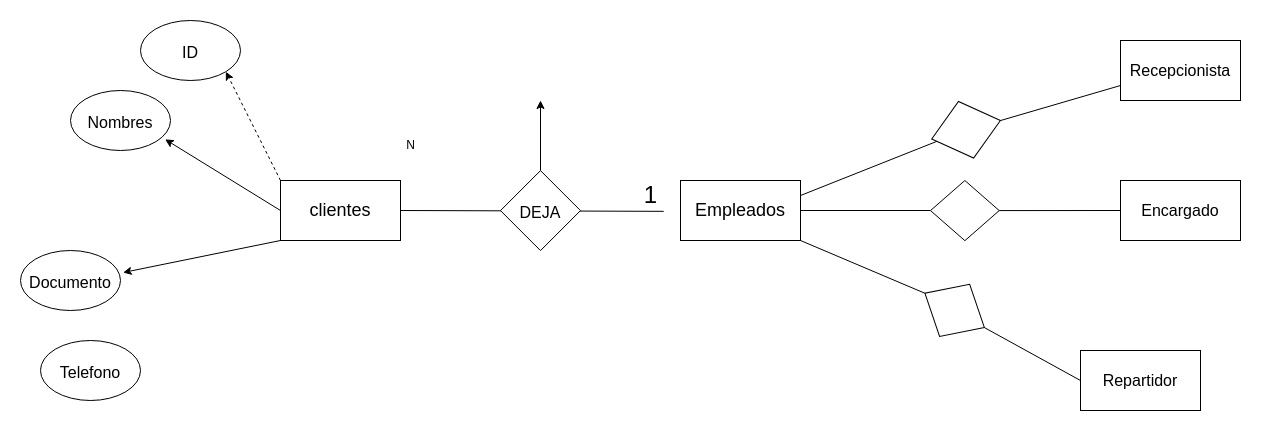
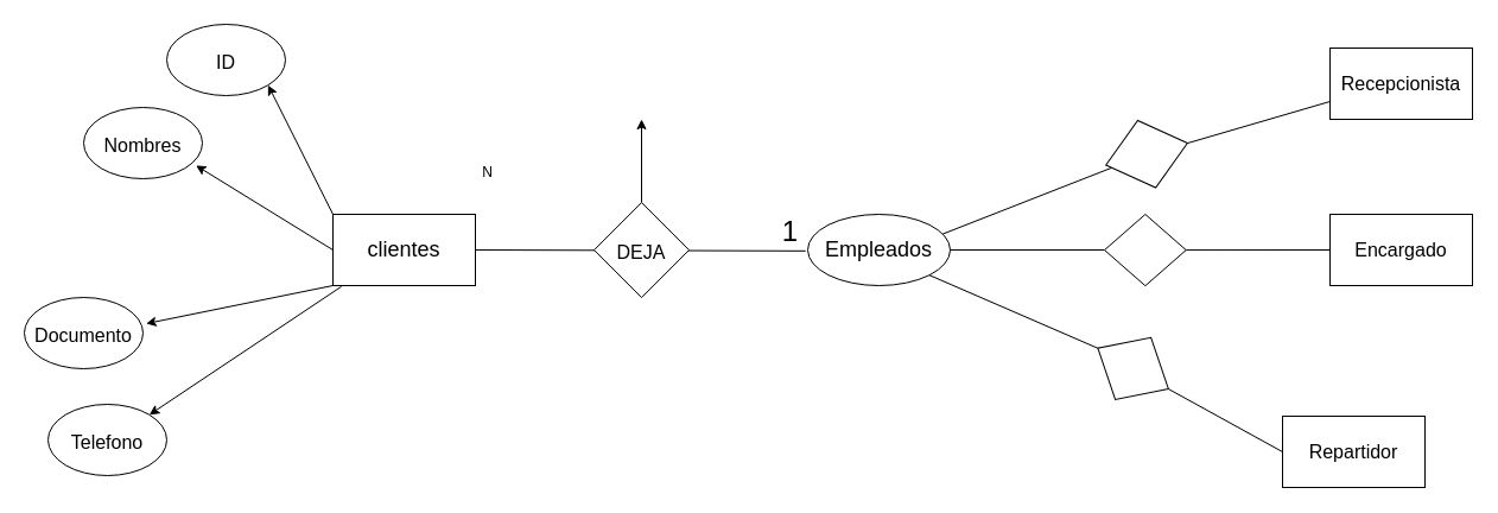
  <mxCell id="0" />
  <mxCell id="1" parent="0" />
  <mxCell id="2" style="edgeStyle=none;html=1;exitX=0;exitY=0.5;exitDx=0;exitDy=0;fontSize=24;entryX=0.946;entryY=0.814;entryDx=0;entryDy=0;entryPerimeter=0;" parent="1" source="6" target="7" edge="1"><mxGeometry relative="1" as="geometry"><mxPoint x="250" y="270.167" as="targetPoint" /></mxGeometry></mxCell>
  <mxCell id="3" style="edgeStyle=none;html=1;exitX=0;exitY=1;exitDx=0;exitDy=0;fontSize=24;entryX=1.026;entryY=0.367;entryDx=0;entryDy=0;entryPerimeter=0;" parent="1" source="6" target="8" edge="1"><mxGeometry relative="1" as="geometry"><mxPoint x="330" y="380" as="targetPoint" /></mxGeometry></mxCell>
- <mxCell id="5" style="edgeStyle=none;html=1;exitX=0;exitY=0;exitDx=0;exitDy=0;entryX=1;entryY=1;entryDx=0;entryDy=0;dashed=1;" parent="1" source="6" target="10" edge="1"><mxGeometry relative="1" as="geometry"><mxPoint x="240" y="120" as="targetPoint" /></mxGeometry></mxCell>
+ <mxCell id="4" style="edgeStyle=none;html=1;exitX=0.059;exitY=1.014;exitDx=0;exitDy=0;fontSize=16;entryX=1;entryY=0;entryDx=0;entryDy=0;exitPerimeter=0;" parent="1" source="6" target="9" edge="1"><mxGeometry relative="1" as="geometry"><mxPoint x="260" y="430" as="targetPoint" /></mxGeometry></mxCell>
+ <mxCell id="5" style="edgeStyle=none;html=1;exitX=0;exitY=0;exitDx=0;exitDy=0;entryX=1;entryY=1;entryDx=0;entryDy=0;" parent="1" source="6" target="10" edge="1"><mxGeometry relative="1" as="geometry"><mxPoint x="240" y="120" as="targetPoint" /></mxGeometry></mxCell>
  <mxCell id="6" value="&lt;font style=&quot;font-size: 18px&quot;&gt;clientes&lt;/font&gt;" style="rounded=0;whiteSpace=wrap;html=1;" parent="1" vertex="1"><mxGeometry x="280" y="180" width="120" height="60" as="geometry" /></mxCell>
  <mxCell id="7" value="&lt;font size=&quot;3&quot;&gt;Nombres&lt;/font&gt;" style="ellipse;whiteSpace=wrap;html=1;fontSize=24;" parent="1" vertex="1"><mxGeometry x="70" width="100" height="60" as="geometry" y="90" /></mxCell>
  <mxCell id="8" value="&lt;span style=&quot;font-size: 16px&quot;&gt;Documento&lt;/span&gt;" style="ellipse;whiteSpace=wrap;html=1;fontSize=24;" parent="1" vertex="1"><mxGeometry x="20" y="250" width="100" height="60" as="geometry" /></mxCell>
  <mxCell id="9" value="&lt;span style=&quot;font-size: 16px&quot;&gt;Telefono&lt;/span&gt;" style="ellipse;whiteSpace=wrap;html=1;fontSize=24;" parent="1" vertex="1"><mxGeometry x="40" y="340" width="100" height="60" as="geometry" /></mxCell>
  <mxCell id="10" value="&lt;font size=&quot;3&quot;&gt;ID&lt;/font&gt;" style="ellipse;whiteSpace=wrap;html=1;fontSize=24;" parent="1" vertex="1"><mxGeometry x="140" y="20" width="100" height="60" as="geometry" /></mxCell>
  <mxCell id="11" value="N" style="text;html=1;align=center;verticalAlign=middle;resizable=0;points=[];autosize=1;strokeColor=none;fillColor=none;" parent="1" vertex="1"><mxGeometry x="400" y="135" width="20" height="20" as="geometry" /></mxCell>
- <mxCell id="12" value="&lt;span style=&quot;font-size: 18px&quot;&gt;Empleados&lt;/span&gt;" style="rounded=0;whiteSpace=wrap;html=1;" vertex="1" parent="1"><mxGeometry x="680" y="180" width="120" height="60" as="geometry" /></mxCell>
+ <mxCell id="12" value="&lt;span style=&quot;font-size: 18px&quot;&gt;Empleados&lt;/span&gt;" style="ellipse;whiteSpace=wrap;html=1;" vertex="1" parent="1"><mxGeometry x="680" y="180" width="120" height="60" as="geometry" /></mxCell>
  <mxCell id="13" value="" style="endArrow=none;html=1;exitX=1;exitY=0.25;exitDx=0;exitDy=0;" edge="1" parent="1" source="12" target="14"><mxGeometry width="50" height="50" relative="1" as="geometry"><mxPoint x="780" y="150" as="sourcePoint" /><mxPoint x="1070" y="130" as="targetPoint" /></mxGeometry></mxCell>
  <mxCell id="14" value="" style="rhombus;whiteSpace=wrap;html=1;direction=south;rotation=-15;" vertex="1" parent="1"><mxGeometry x="930" y="100" width="71.12" height="58.54" as="geometry" /></mxCell>
  <mxCell id="15" value="" style="endArrow=none;html=1;exitX=0.5;exitY=0;exitDx=0;exitDy=0;entryX=0;entryY=0.75;entryDx=0;entryDy=0;" edge="1" parent="1" source="14" target="16"><mxGeometry width="50" height="50" relative="1" as="geometry"><mxPoint x="980" y="110" as="sourcePoint" /><mxPoint x="1090" y="100" as="targetPoint" /></mxGeometry></mxCell>
  <mxCell id="16" value="&lt;font size=&quot;3&quot;&gt;Recepcionista&lt;/font&gt;" style="rounded=0;whiteSpace=wrap;html=1;" vertex="1" parent="1"><mxGeometry x="1120" y="40" width="120" height="60" as="geometry" /></mxCell>
  <mxCell id="17" value="&lt;font size=&quot;3&quot;&gt;Encargado&lt;/font&gt;" style="rounded=0;whiteSpace=wrap;html=1;" vertex="1" parent="1"><mxGeometry x="1120" y="180" width="120" height="60" as="geometry" /></mxCell>
  <mxCell id="18" value="" style="endArrow=none;html=1;fontSize=24;exitX=1;exitY=0.5;exitDx=0;exitDy=0;" edge="1" parent="1" source="12"><mxGeometry width="50" height="50" relative="1" as="geometry"><mxPoint x="950" y="160" as="sourcePoint" /><mxPoint x="930" y="210" as="targetPoint" /></mxGeometry></mxCell>
  <mxCell id="19" value="" style="rhombus;whiteSpace=wrap;html=1;direction=south;rotation=0;" vertex="1" parent="1"><mxGeometry x="930" y="180" width="68.71" height="60.17" as="geometry" /></mxCell>
  <mxCell id="20" value="" style="endArrow=none;html=1;fontSize=24;exitX=0.5;exitY=0;exitDx=0;exitDy=0;entryX=0;entryY=0.5;entryDx=0;entryDy=0;" edge="1" parent="1" source="19" target="17"><mxGeometry width="50" height="50" relative="1" as="geometry"><mxPoint x="950" y="160" as="sourcePoint" /><mxPoint x="1000" y="110" as="targetPoint" /></mxGeometry></mxCell>
  <mxCell id="21" value="" style="endArrow=none;html=1;fontSize=24;exitX=1;exitY=1;exitDx=0;exitDy=0;entryX=0.5;entryY=1;entryDx=0;entryDy=0;" edge="1" parent="1" source="12" target="22"><mxGeometry width="50" height="50" relative="1" as="geometry"><mxPoint x="1030" y="290" as="sourcePoint" /><mxPoint x="920" y="290" as="targetPoint" /></mxGeometry></mxCell>
  <mxCell id="22" value="" style="rhombus;whiteSpace=wrap;html=1;direction=south;rotation=30;" vertex="1" parent="1"><mxGeometry x="919.79" y="279.83" width="68.71" height="60.17" as="geometry" /></mxCell>
  <mxCell id="23" value="&lt;font size=&quot;3&quot;&gt;Repartidor&lt;/font&gt;" style="rounded=0;whiteSpace=wrap;html=1;" vertex="1" parent="1"><mxGeometry x="1080" y="350" width="120" height="60" as="geometry" /></mxCell>
  <mxCell id="24" value="" style="endArrow=none;html=1;fontSize=24;exitX=0.5;exitY=0;exitDx=0;exitDy=0;" edge="1" parent="1" source="22"><mxGeometry width="50" height="50" relative="1" as="geometry"><mxPoint x="1030" y="290" as="sourcePoint" /><mxPoint x="1080" y="380" as="targetPoint" /></mxGeometry></mxCell>
  <mxCell id="25" value="" style="endArrow=none;html=1;fontSize=24;exitX=1;exitY=0.5;exitDx=0;exitDy=0;entryX=0.941;entryY=1.028;entryDx=0;entryDy=0;entryPerimeter=0;" edge="1" parent="1" source="6" target="28"><mxGeometry width="50" height="50" relative="1" as="geometry"><mxPoint x="690" y="220" as="sourcePoint" /><mxPoint x="740" y="170" as="targetPoint" /></mxGeometry></mxCell>
  <mxCell id="26" style="edgeStyle=none;html=1;exitX=0.5;exitY=0;exitDx=0;exitDy=0;fontSize=24;" edge="1" parent="1" source="27"><mxGeometry relative="1" as="geometry"><mxPoint x="540" y="100" as="targetPoint" /></mxGeometry></mxCell>
  <mxCell id="27" value="&lt;font size=&quot;3&quot;&gt;DEJA&lt;/font&gt;" style="rhombus;whiteSpace=wrap;html=1;fontSize=24;" vertex="1" parent="1"><mxGeometry x="500" y="170.09" width="80" height="80" as="geometry" /></mxCell>
- <mxCell id="28" value="1" style="text;html=1;align=center;verticalAlign=middle;resizable=0;points=[];autosize=1;strokeColor=none;fillColor=none;fontSize=24;" vertex="1" parent="1"><mxGeometry x="635" y="180" width="30" height="30" as="geometry" /></mxCell>
+ <mxCell id="28" value="1" style="text;html=1;align=center;verticalAlign=middle;resizable=0;points=[];autosize=1;strokeColor=none;fillColor=none;fontSize=24;" vertex="1" parent="1"><mxGeometry x="650" y="180" width="30" height="30" as="geometry" /></mxCell>
